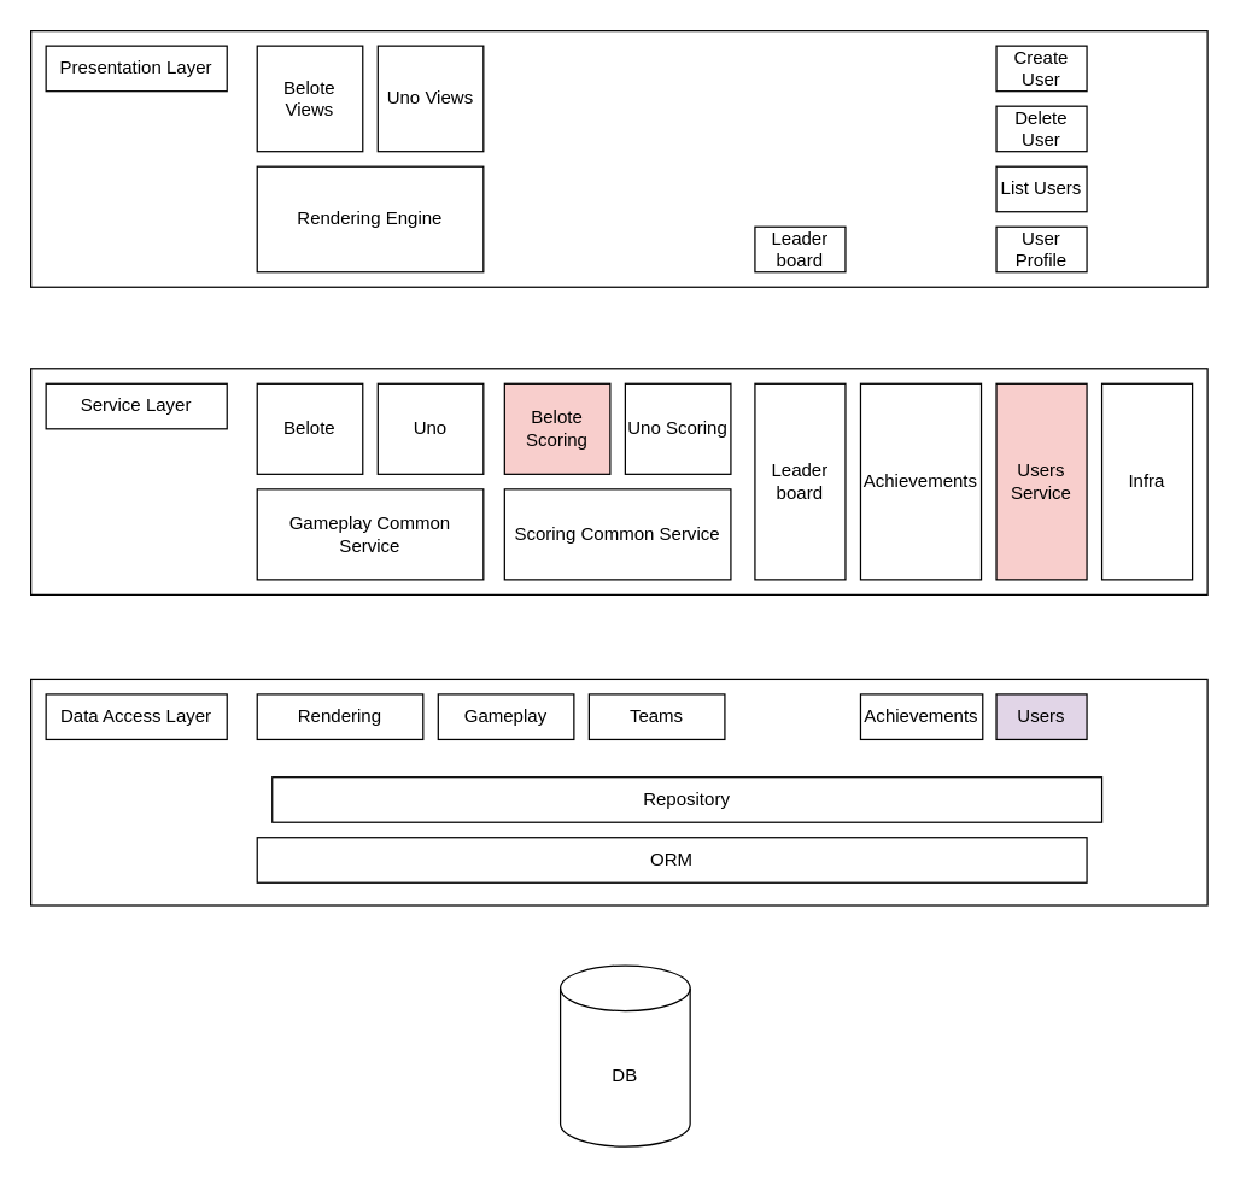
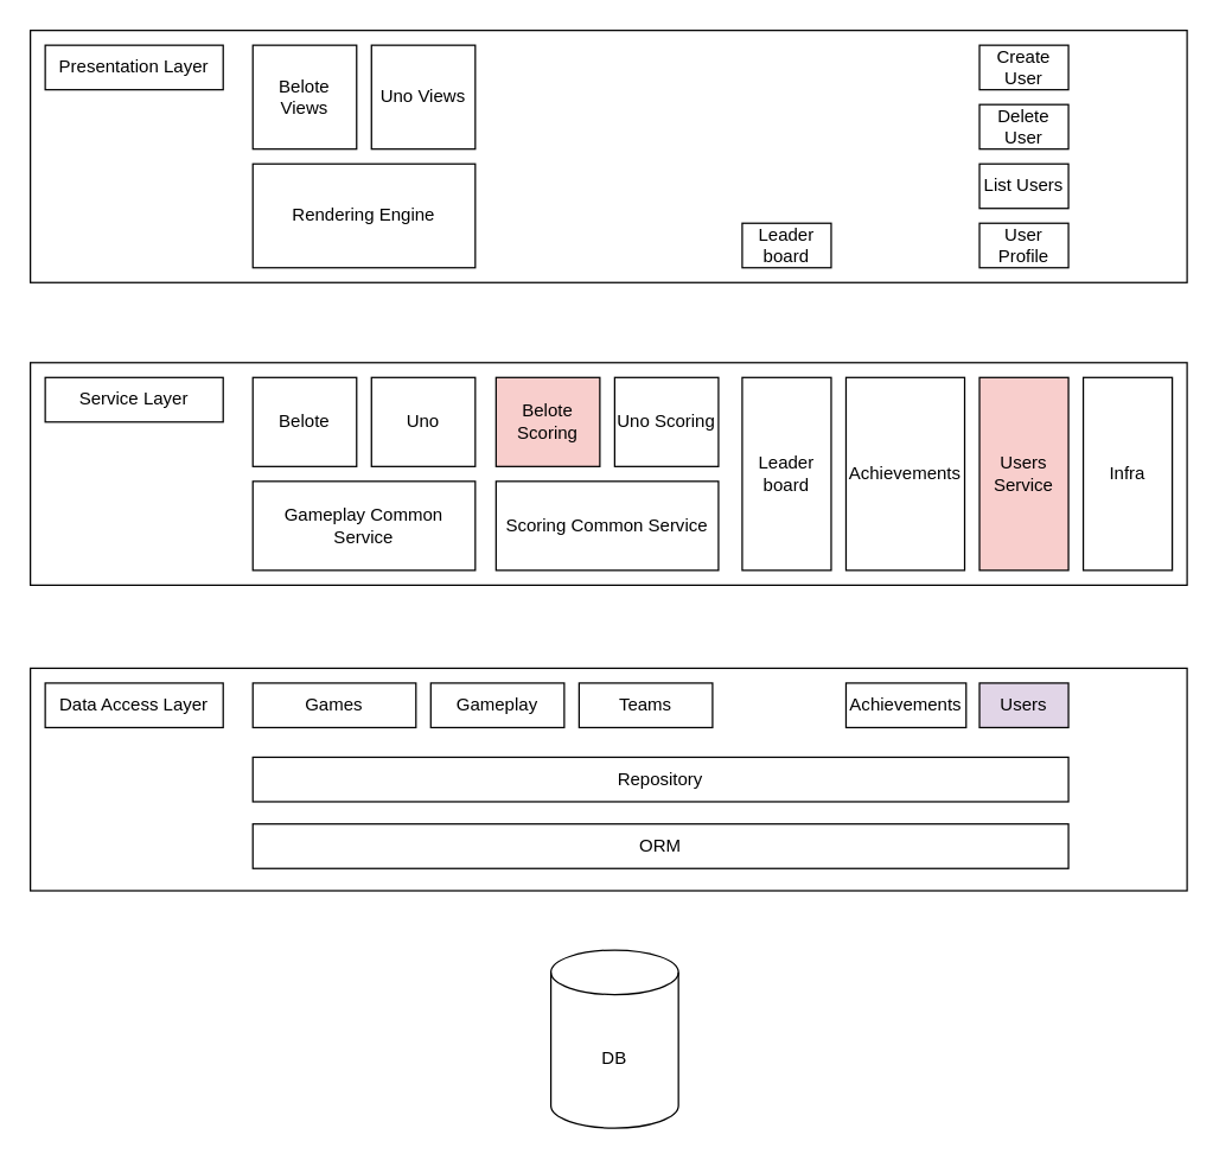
  <mxCell id="0" />
  <mxCell id="1" parent="0" />
  <mxCell id="2" value="" style="rounded=0;whiteSpace=wrap;html=1;" vertex="1" parent="1"><mxGeometry x="20" y="20" width="780" height="170" as="geometry" /></mxCell>
  <mxCell id="3" value="Presentation Layer" style="rounded=0;whiteSpace=wrap;html=1;" vertex="1" parent="1"><mxGeometry x="30" y="30" width="120" height="30" as="geometry" /></mxCell>
  <mxCell id="4" value="" style="rounded=0;whiteSpace=wrap;html=1;" vertex="1" parent="1"><mxGeometry x="20" y="244" width="780" height="150" as="geometry" /></mxCell>
  <mxCell id="5" value="Service Layer" style="rounded=0;whiteSpace=wrap;html=1;" vertex="1" parent="1"><mxGeometry x="30" y="254" width="120" height="30" as="geometry" /></mxCell>
  <mxCell id="6" value="" style="rounded=0;whiteSpace=wrap;html=1;" vertex="1" parent="1"><mxGeometry x="20" y="450" width="780" height="150" as="geometry" /></mxCell>
  <mxCell id="7" value="Data Access Layer" style="rounded=0;whiteSpace=wrap;html=1;" vertex="1" parent="1"><mxGeometry x="30" y="460" width="120" height="30" as="geometry" /></mxCell>
  <mxCell id="8" value="DB" style="shape=cylinder3;whiteSpace=wrap;html=1;boundedLbl=1;backgroundOutline=1;size=15;" vertex="1" parent="1"><mxGeometry x="371" y="640" width="86" height="120" as="geometry" /></mxCell>
  <mxCell id="9" value="Create User" style="rounded=0;whiteSpace=wrap;html=1;" vertex="1" parent="1"><mxGeometry x="660" y="30" width="60" height="30" as="geometry" /></mxCell>
  <mxCell id="10" value="Delete User" style="rounded=0;whiteSpace=wrap;html=1;" vertex="1" parent="1"><mxGeometry x="660" y="70" width="60" height="30" as="geometry" /></mxCell>
  <mxCell id="11" value="List Users" style="rounded=0;whiteSpace=wrap;html=1;" vertex="1" parent="1"><mxGeometry x="660" y="110" width="60" height="30" as="geometry" /></mxCell>
  <mxCell id="12" value="Users Service" style="rounded=0;whiteSpace=wrap;html=1;fillColor=#f8cecc;" vertex="1" parent="1"><mxGeometry x="660" y="254" width="60" height="130" as="geometry" /></mxCell>
  <mxCell id="13" value="Users" style="rounded=0;whiteSpace=wrap;html=1;fillColor=#e1d5e7;" vertex="1" parent="1"><mxGeometry x="660" y="460" width="60" height="30" as="geometry" /></mxCell>
  <mxCell id="14" value="Gameplay Common Service" style="rounded=0;whiteSpace=wrap;html=1;" vertex="1" parent="1"><mxGeometry x="170" y="324" width="150" height="60" as="geometry" /></mxCell>
  <mxCell id="15" value="Belote" style="rounded=0;whiteSpace=wrap;html=1;" vertex="1" parent="1"><mxGeometry x="170" y="254" width="70" height="60" as="geometry" /></mxCell>
  <mxCell id="16" value="Uno" style="rounded=0;whiteSpace=wrap;html=1;" vertex="1" parent="1"><mxGeometry x="250" y="254" width="70" height="60" as="geometry" /></mxCell>
  <mxCell id="17" value="Scoring Common Service" style="rounded=0;whiteSpace=wrap;html=1;" vertex="1" parent="1"><mxGeometry x="334" y="324" width="150" height="60" as="geometry" /></mxCell>
  <mxCell id="18" value="Belote Scoring" style="rounded=0;whiteSpace=wrap;html=1;fillColor=#f8cecc;" vertex="1" parent="1"><mxGeometry x="334" y="254" width="70" height="60" as="geometry" /></mxCell>
  <mxCell id="19" value="Uno Scoring" style="rounded=0;whiteSpace=wrap;html=1;" vertex="1" parent="1"><mxGeometry x="414" y="254" width="70" height="60" as="geometry" /></mxCell>
  <mxCell id="20" value="Achievements" style="rounded=0;whiteSpace=wrap;html=1;" vertex="1" parent="1"><mxGeometry x="570" y="254" width="80" height="130" as="geometry" /></mxCell>
  <mxCell id="21" value="Infra" style="rounded=0;whiteSpace=wrap;html=1;" vertex="1" parent="1"><mxGeometry x="730" y="254" width="60" height="130" as="geometry" /></mxCell>
  <mxCell id="22" value="Gameplay" style="rounded=0;whiteSpace=wrap;html=1;" vertex="1" parent="1"><mxGeometry x="290" y="460" width="90" height="30" as="geometry" /></mxCell>
  <mxCell id="23" value="Teams" style="rounded=0;whiteSpace=wrap;html=1;" vertex="1" parent="1"><mxGeometry x="390" y="460" width="90" height="30" as="geometry" /></mxCell>
- <mxCell id="24" value="Rendering" style="rounded=0;whiteSpace=wrap;html=1;" vertex="1" parent="1"><mxGeometry x="170" y="460" width="110" height="30" as="geometry" /></mxCell>
+ <mxCell id="24" value="Games" style="rounded=0;whiteSpace=wrap;html=1;" vertex="1" parent="1"><mxGeometry x="170" y="460" width="110" height="30" as="geometry" /></mxCell>
  <mxCell id="25" value="Achievements" style="rounded=0;whiteSpace=wrap;html=1;" vertex="1" parent="1"><mxGeometry x="570" y="460" width="81" height="30" as="geometry" /></mxCell>
  <mxCell id="26" value="ORM" style="rounded=0;whiteSpace=wrap;html=1;" vertex="1" parent="1"><mxGeometry x="170" y="555" width="550" height="30" as="geometry" /></mxCell>
- <mxCell id="27" value="Repository" style="rounded=0;whiteSpace=wrap;html=1;" vertex="1" parent="1"><mxGeometry x="180" y="515" width="550" height="30" as="geometry" /></mxCell>
+ <mxCell id="27" value="Repository" style="rounded=0;whiteSpace=wrap;html=1;" vertex="1" parent="1"><mxGeometry x="170" y="510" width="550" height="30" as="geometry" /></mxCell>
  <mxCell id="28" value="User Profile" style="rounded=0;whiteSpace=wrap;html=1;" vertex="1" parent="1"><mxGeometry x="660" y="150" width="60" height="30" as="geometry" /></mxCell>
  <mxCell id="29" value="Rendering Engine" style="rounded=0;whiteSpace=wrap;html=1;" vertex="1" parent="1"><mxGeometry x="170" y="110" width="150" height="70" as="geometry" /></mxCell>
  <mxCell id="30" value="Belote Views" style="rounded=0;whiteSpace=wrap;html=1;" vertex="1" parent="1"><mxGeometry x="170" y="30" width="70" height="70" as="geometry" /></mxCell>
  <mxCell id="31" value="Uno Views" style="rounded=0;whiteSpace=wrap;html=1;" vertex="1" parent="1"><mxGeometry x="250" y="30" width="70" height="70" as="geometry" /></mxCell>
  <mxCell id="32" value="Leader board" style="rounded=0;whiteSpace=wrap;html=1;" vertex="1" parent="1"><mxGeometry x="500" y="254" width="60" height="130" as="geometry" /></mxCell>
  <mxCell id="33" value="Leader board" style="rounded=0;whiteSpace=wrap;html=1;" vertex="1" parent="1"><mxGeometry x="500" y="150" width="60" height="30" as="geometry" /></mxCell>
